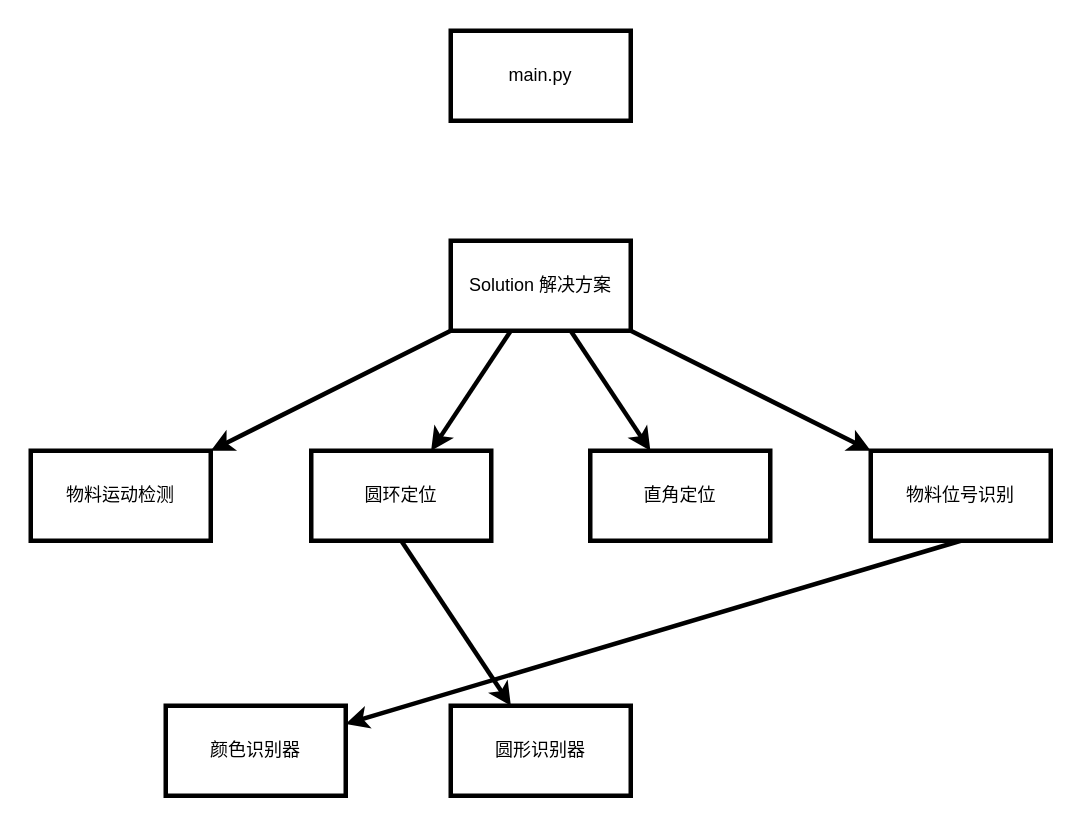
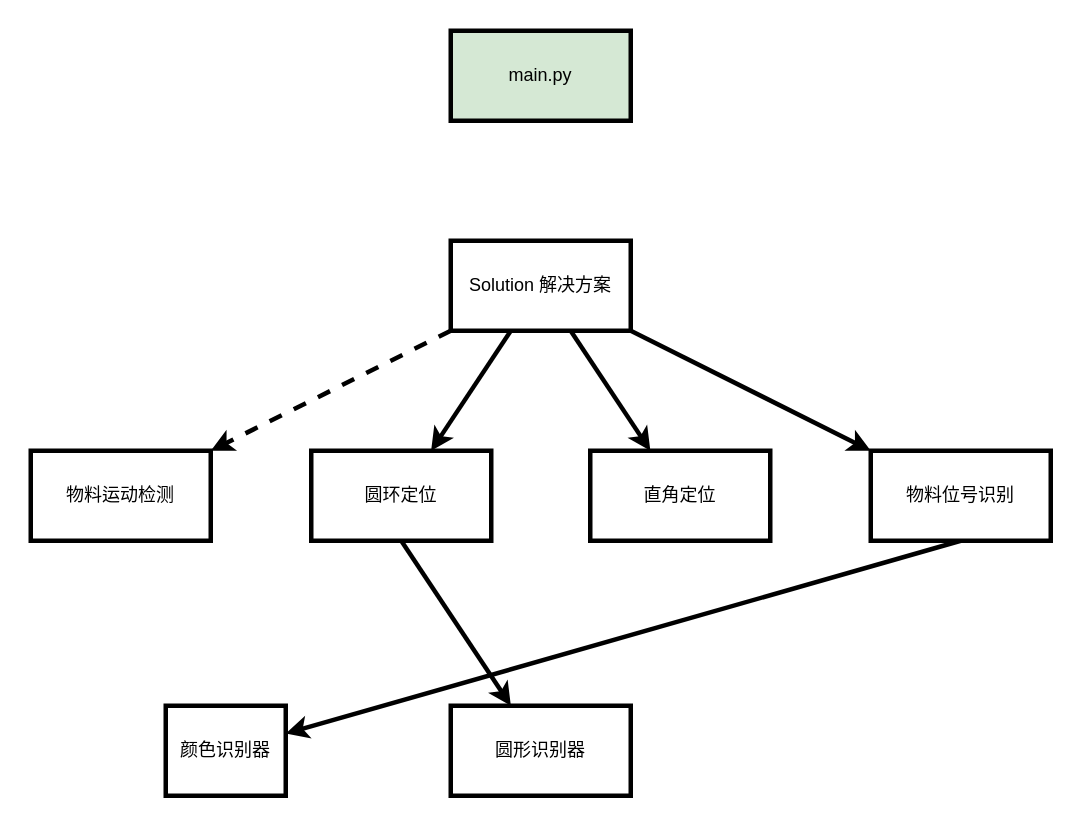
  <mxCell id="0" />
  <mxCell id="1" parent="0" />
- <mxCell id="2" value="main.py" style="rounded=0;whiteSpace=wrap;html=1;strokeWidth=3;" vertex="1" parent="1"><mxGeometry x="300" y="20" width="120" height="60" as="geometry" /></mxCell>
- <mxCell id="3" value="" style="edgeStyle=none;html=1;strokeWidth=3;" edge="1" parent="1" source="7" target="8"><mxGeometry relative="1" as="geometry" /></mxCell>
+ <mxCell id="2" value="main.py" style="rounded=0;whiteSpace=wrap;html=1;strokeWidth=3;fillColor=#d5e8d4;" vertex="1" parent="1"><mxGeometry x="300" y="20" width="120" height="60" as="geometry" /></mxCell>
+ <mxCell id="3" value="" style="edgeStyle=none;html=1;strokeWidth=3;dashed=1;" edge="1" parent="1" source="7" target="8"><mxGeometry relative="1" as="geometry" /></mxCell>
  <mxCell id="4" value="" style="edgeStyle=none;html=1;strokeWidth=3;" edge="1" parent="1" source="7" target="10"><mxGeometry relative="1" as="geometry" /></mxCell>
  <mxCell id="5" value="" style="edgeStyle=none;html=1;strokeWidth=3;" edge="1" parent="1" source="7" target="11"><mxGeometry relative="1" as="geometry" /></mxCell>
  <mxCell id="6" value="" style="edgeStyle=none;html=1;strokeWidth=3;" edge="1" parent="1" source="7" target="13"><mxGeometry relative="1" as="geometry" /></mxCell>
  <mxCell id="7" value="Solution 解决方案" style="whiteSpace=wrap;html=1;rounded=0;strokeWidth=3;" vertex="1" parent="1"><mxGeometry x="300" y="160" width="120" height="60" as="geometry" /></mxCell>
  <mxCell id="8" value="物料运动检测" style="whiteSpace=wrap;html=1;rounded=0;strokeWidth=3;" vertex="1" parent="1"><mxGeometry x="20" y="300" width="120" height="60" as="geometry" /></mxCell>
  <mxCell id="9" style="edgeStyle=none;html=1;exitX=0.5;exitY=1;exitDx=0;exitDy=0;strokeWidth=3;" edge="1" parent="1" source="10" target="15"><mxGeometry relative="1" as="geometry" /></mxCell>
  <mxCell id="10" value="物料位号识别" style="whiteSpace=wrap;html=1;rounded=0;strokeWidth=3;" vertex="1" parent="1"><mxGeometry x="580" y="300" width="120" height="60" as="geometry" /></mxCell>
  <mxCell id="11" value="直角定位" style="whiteSpace=wrap;html=1;rounded=0;strokeWidth=3;" vertex="1" parent="1"><mxGeometry x="393" y="300" width="120" height="60" as="geometry" /></mxCell>
  <mxCell id="12" style="edgeStyle=none;html=1;exitX=0.5;exitY=1;exitDx=0;exitDy=0;strokeWidth=3;" edge="1" parent="1" source="13" target="14"><mxGeometry relative="1" as="geometry" /></mxCell>
  <mxCell id="13" value="圆环定位" style="whiteSpace=wrap;html=1;rounded=0;strokeWidth=3;" vertex="1" parent="1"><mxGeometry x="207" y="300" width="120" height="60" as="geometry" /></mxCell>
  <mxCell id="14" value="圆形识别器" style="rounded=0;whiteSpace=wrap;html=1;strokeWidth=3;" vertex="1" parent="1"><mxGeometry x="300" y="470" width="120" height="60" as="geometry" /></mxCell>
- <mxCell id="15" value="颜色识别器" style="rounded=0;whiteSpace=wrap;html=1;strokeWidth=3;" vertex="1" parent="1"><mxGeometry x="110" y="470" width="120" height="60" as="geometry" /></mxCell>
+ <mxCell id="15" value="颜色识别器" style="rounded=0;whiteSpace=wrap;html=1;strokeWidth=3;" vertex="1" parent="1"><mxGeometry x="110" y="470" width="80" height="60" as="geometry" /></mxCell>
